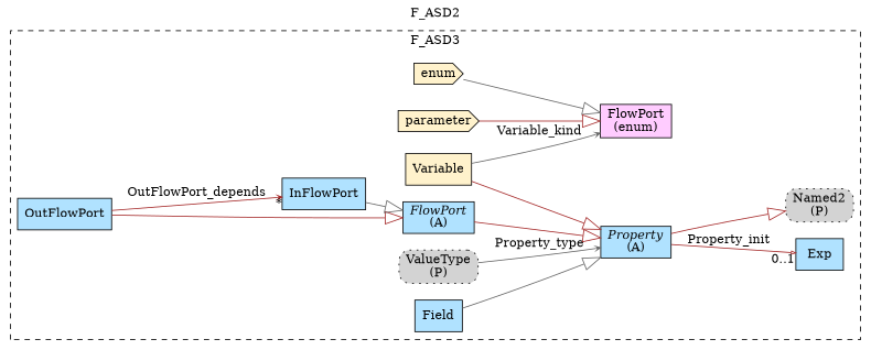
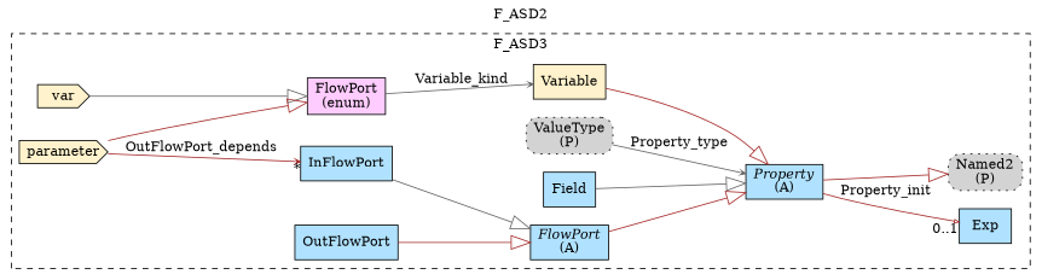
  digraph {
    label=F_ASD2
    labelfontsize=12
    labelloc=tl
    rankdir=LR
    node [fillcolor=lightskyblue1 shape=record style=filled]
    edge [arrowhead=onormal arrowsize=2.0 color=brown]
-   n1 [fillcolor="#FFF2CC" label=enum shape=cds]
+   n1 [fillcolor="#FFF2CC" label=var shape=cds]
    n2 [fillcolor="#FFCCFF" label="FlowPort\l(enum)"]
    n3 [fillcolor="#FFF2CC" label=parameter shape=cds]
    n4 [fillcolor=lightgray label=<ValueType<br/>(P)> shape=box style="rounded,filled,dotted"]
    n5 [label=Exp]
    n6 [fillcolor=lightgray label=<Named2<br/>(P)> shape=box style="rounded,filled,dotted"]
    n7 [label=Field]
    n8 [label=<{<I>Property</I><br/>(A)}>]
    n9 [fillcolor="#FFF2CC" label=Variable]
    n10 [label=<{<I>FlowPort</I><br/>(A)}>]
    n11 [label=OutFlowPort]
    n12 [label=InFlowPort]
    subgraph cluster_1 {
      label=F_ASD3
      style=dashed
      n1
      n2
      n3
      n4
      n5
      n6
      n7
      n8
      n9
      n10
      n11
      n12
    }
    n1 -> n2 [color=gray40]
    n3 -> n2
    n4 -> n8 [arrowhead=vee arrowsize=.5 color=gray40 label=Property_type]
    n7 -> n8 [color=gray40]
    n8 -> n5 [arrowsize=.5 headlabel="0..1" label=Property_init]
    n8 -> n6
-   n9 -> n2 [arrowhead=vee arrowsize=.5 color=gray40 label=Variable_kind]
+   n2 -> n9 [arrowhead=vee arrowsize=.5 color=gray40 label=Variable_kind]
    n9 -> n8
    n10 -> n8
    n11 -> n10
-   n11 -> n12 [arrowhead=vee arrowsize=.5 headlabel="*" label=OutFlowPort_depends]
+   n3 -> n12 [arrowhead=vee arrowsize=.5 headlabel="*" label=OutFlowPort_depends]
    n12 -> n10 [color=gray40]
  }
